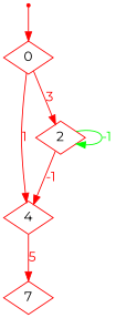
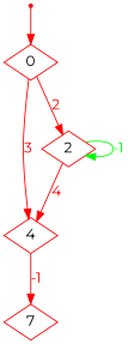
  digraph {
    fontname=Montserrat
    node [color=red fontname=Montserrat shape=diamond]
    edge [color=red fontcolor=red fontname=Montserrat]
    n1 [label=0]
    n2 [label=4]
    n3 [label=2]
    n4 [label=7]
    "0i" [shape=point]
-   n1 -> n2 [label=1]
-   n1 -> n3 [label=3]
-   n2 -> n4 [label=5]
-   n3 -> n2 [label=-1]
+   n1 -> n2 [label=3]
+   n1 -> n3 [label=2]
+   n2 -> n4 [label=-1]
+   n3 -> n2 [label=4]
    n3 -> n3 [color=green fontcolor=green label=-1]
    "0i" -> n1 [fontcolor=""]
  }
